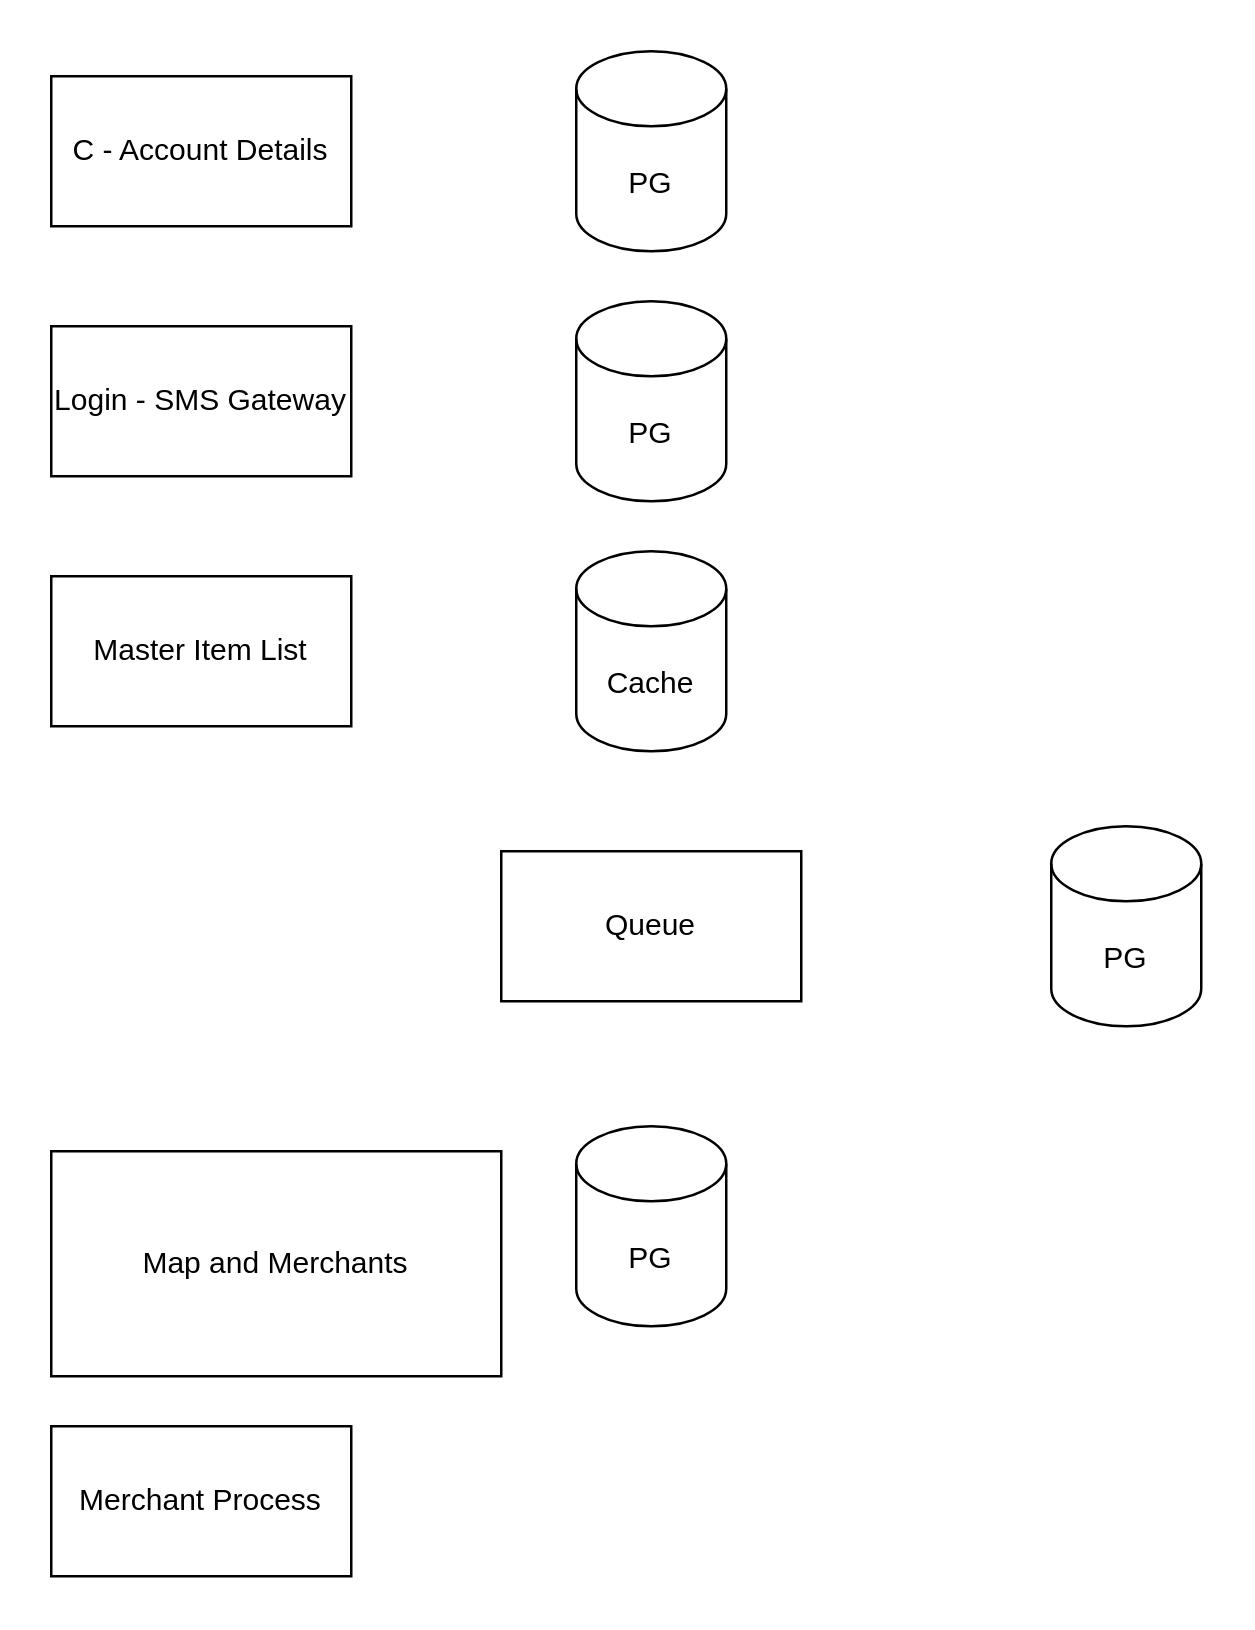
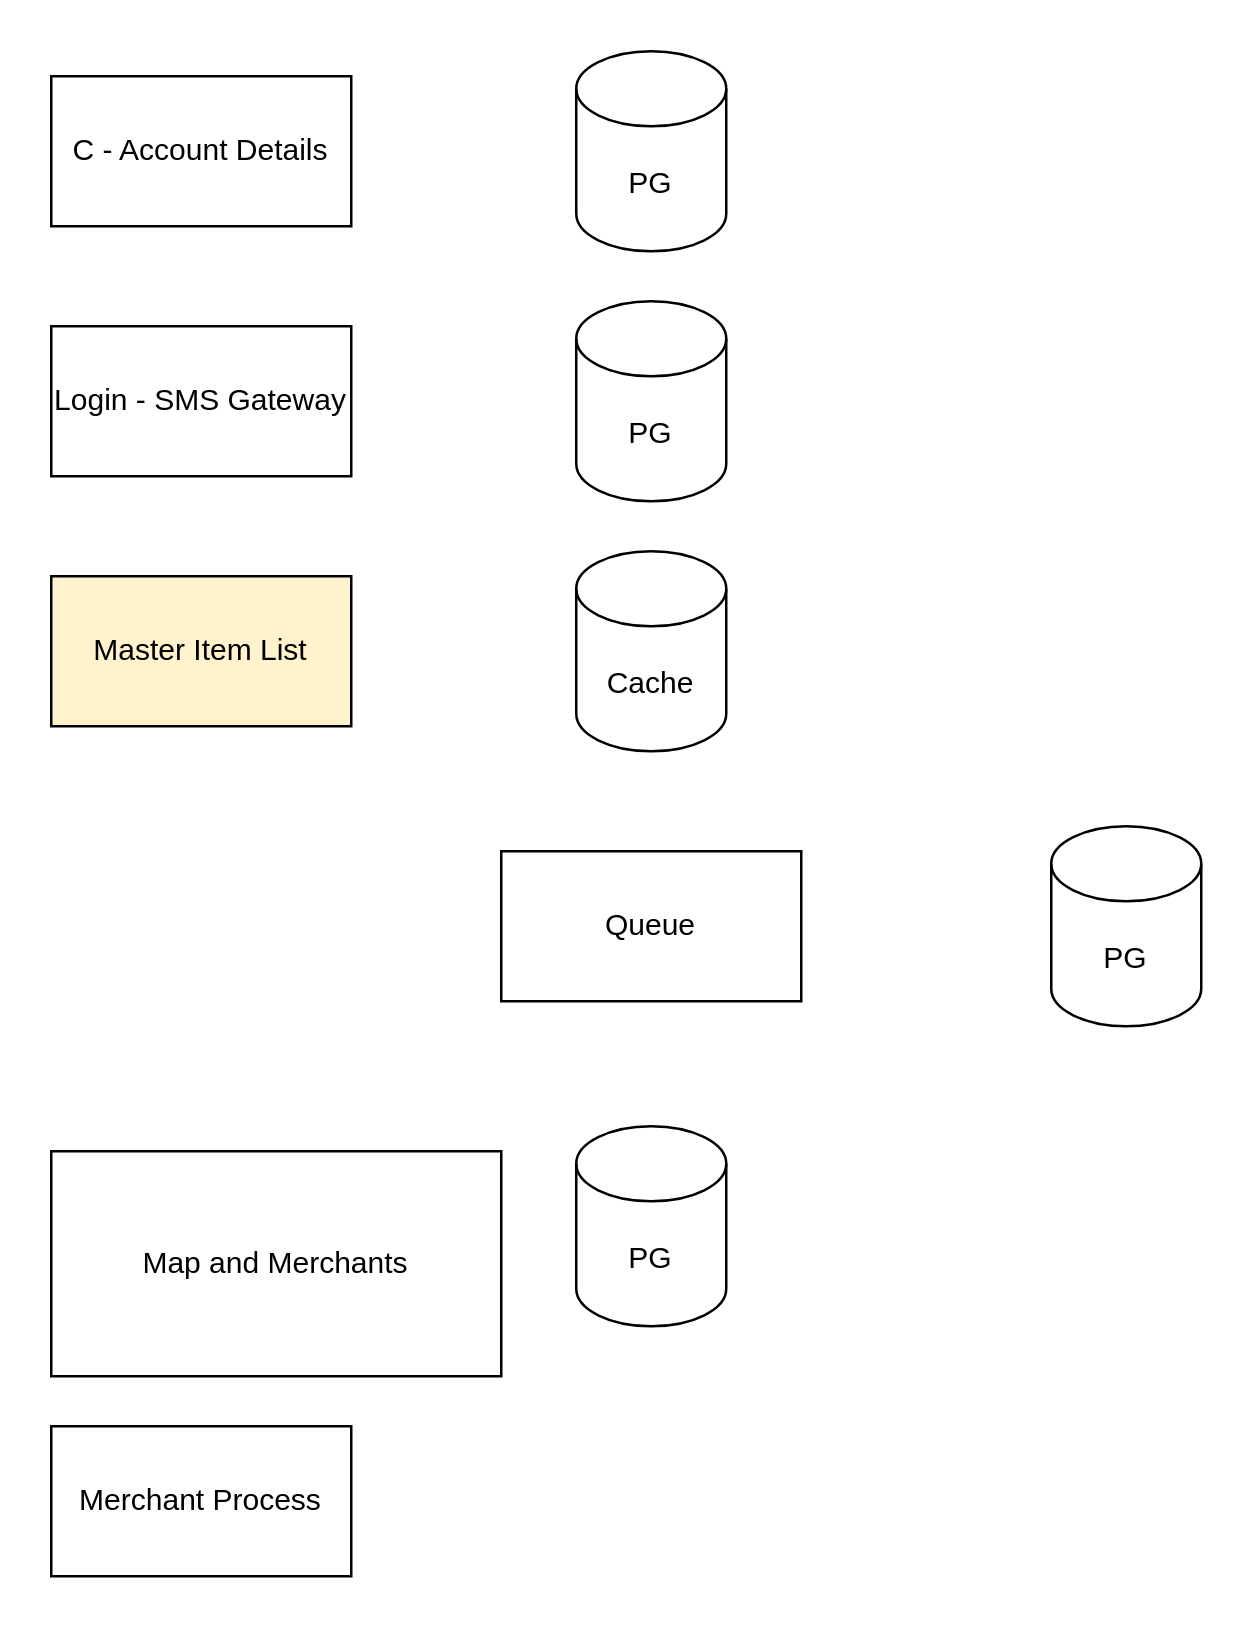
  <mxCell id="0" />
  <mxCell id="1" parent="0" />
  <mxCell id="2" value="C - Account Details" style="rounded=0;whiteSpace=wrap;html=1;" parent="1" vertex="1"><mxGeometry x="20" y="30" width="120" height="60" as="geometry" /></mxCell>
- <mxCell id="3" value="Master Item List" style="rounded=0;whiteSpace=wrap;html=1;" parent="1" vertex="1"><mxGeometry x="20" y="230" width="120" height="60" as="geometry" /></mxCell>
+ <mxCell id="3" value="Master Item List" style="rounded=0;whiteSpace=wrap;html=1;fillColor=#fff2cc;" parent="1" vertex="1"><mxGeometry x="20" y="230" width="120" height="60" as="geometry" /></mxCell>
  <mxCell id="4" value="Login - SMS Gateway" style="rounded=0;whiteSpace=wrap;html=1;" parent="1" vertex="1"><mxGeometry x="20" y="130" width="120" height="60" as="geometry" /></mxCell>
  <mxCell id="5" value="PG" style="shape=cylinder3;whiteSpace=wrap;html=1;boundedLbl=1;backgroundOutline=1;size=15;" parent="1" vertex="1"><mxGeometry x="230" y="20" width="60" height="80" as="geometry" /></mxCell>
  <mxCell id="6" value="PG" style="shape=cylinder3;whiteSpace=wrap;html=1;boundedLbl=1;backgroundOutline=1;size=15;" parent="1" vertex="1"><mxGeometry x="230" y="120" width="60" height="80" as="geometry" /></mxCell>
  <mxCell id="7" value="Cache" style="shape=cylinder3;whiteSpace=wrap;html=1;boundedLbl=1;backgroundOutline=1;size=15;" parent="1" vertex="1"><mxGeometry x="230" y="220" width="60" height="80" as="geometry" /></mxCell>
  <mxCell id="8" value="Queue" style="rounded=0;whiteSpace=wrap;html=1;" parent="1" vertex="1"><mxGeometry x="200" y="340" width="120" height="60" as="geometry" /></mxCell>
  <mxCell id="9" value="PG" style="shape=cylinder3;whiteSpace=wrap;html=1;boundedLbl=1;backgroundOutline=1;size=15;" parent="1" vertex="1"><mxGeometry x="420" y="330" width="60" height="80" as="geometry" /></mxCell>
  <mxCell id="10" value="Merchant Process" style="rounded=0;whiteSpace=wrap;html=1;" parent="1" vertex="1"><mxGeometry x="20" y="570" width="120" height="60" as="geometry" /></mxCell>
  <mxCell id="11" value="Map and Merchants" style="rounded=0;whiteSpace=wrap;html=1;" parent="1" vertex="1"><mxGeometry x="20" y="460" width="180" height="90" as="geometry" /></mxCell>
  <mxCell id="12" value="PG" style="shape=cylinder3;whiteSpace=wrap;html=1;boundedLbl=1;backgroundOutline=1;size=15;" parent="1" vertex="1"><mxGeometry x="230" y="450" width="60" height="80" as="geometry" /></mxCell>
